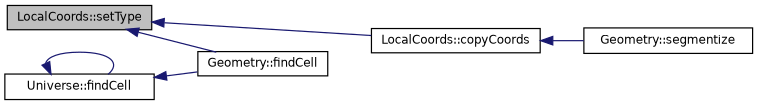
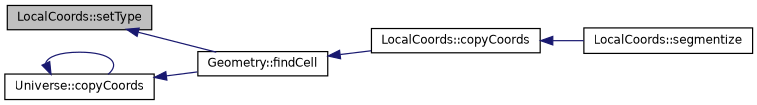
  digraph {
    rankdir=LR
    node [color=black fillcolor=white fontname=Helvetica fontsize=10 shape=record style=filled]
    edge [color=midnightblue dir=back fontname=Helvetica fontsize=10 labelfontname=Helvetica labelfontsize=10 style=solid]
    n1 [fillcolor=grey75 fontcolor=black height=0.2 label="LocalCoords::setType" width=0.4]
    n2 [height=0.2 label="LocalCoords::copyCoords" width=0.4]
    n3 [height=0.2 label="Geometry::findCell" width=0.4]
-   n4 [height=0.2 label="Geometry::segmentize" width=0.4]
-   n5 [height=0.2 label="Universe::findCell" width=0.4]
-   n1 -> n2
+   n4 [height=0.2 label="LocalCoords::segmentize" width=0.4]
+   n5 [height=0.2 label="Universe::copyCoords" width=0.4]
+   n3 -> n2
    n1 -> n3
    n2 -> n4
    n5 -> n3
    n5 -> n5
  }
